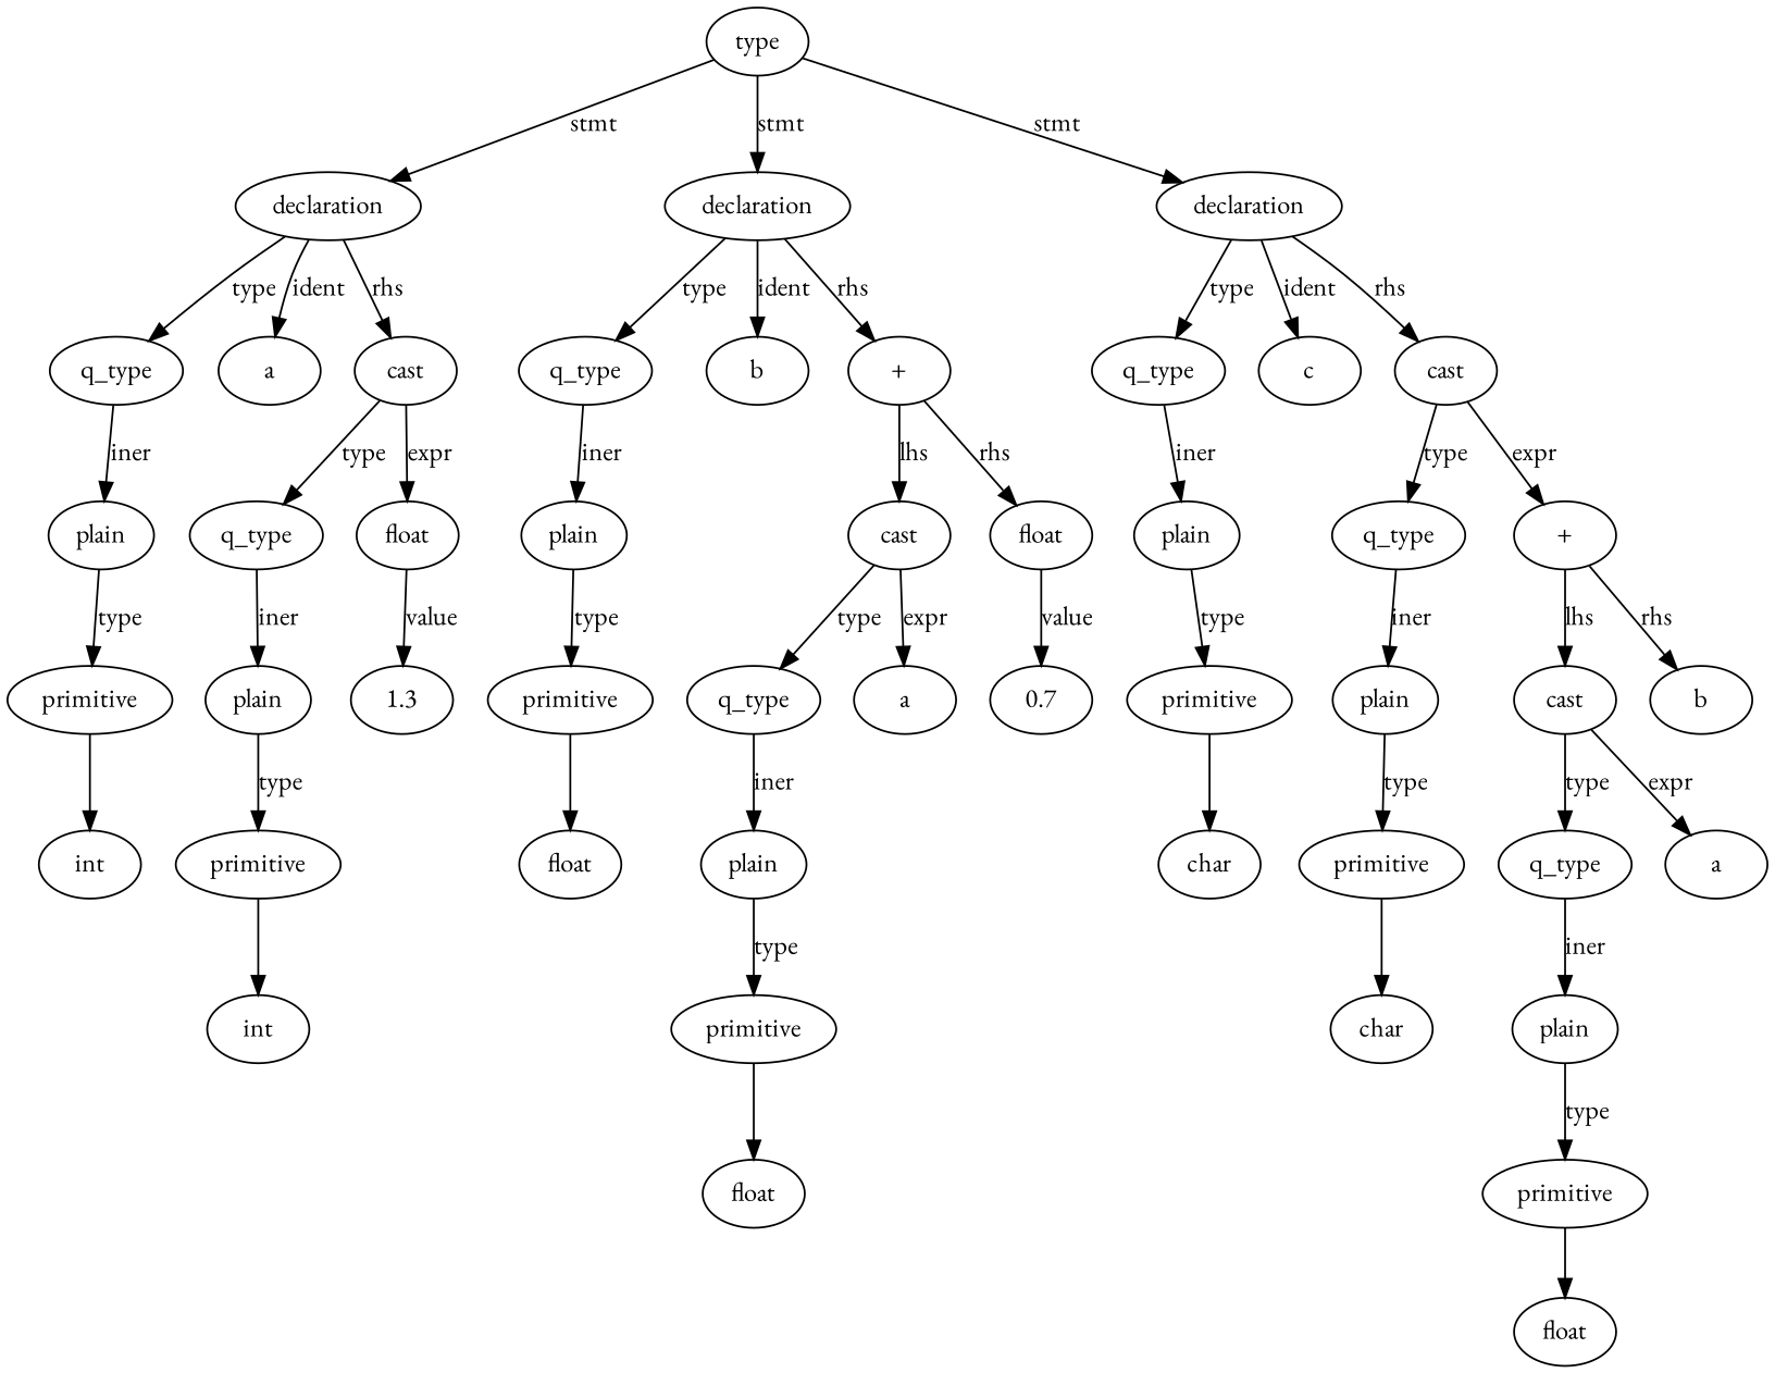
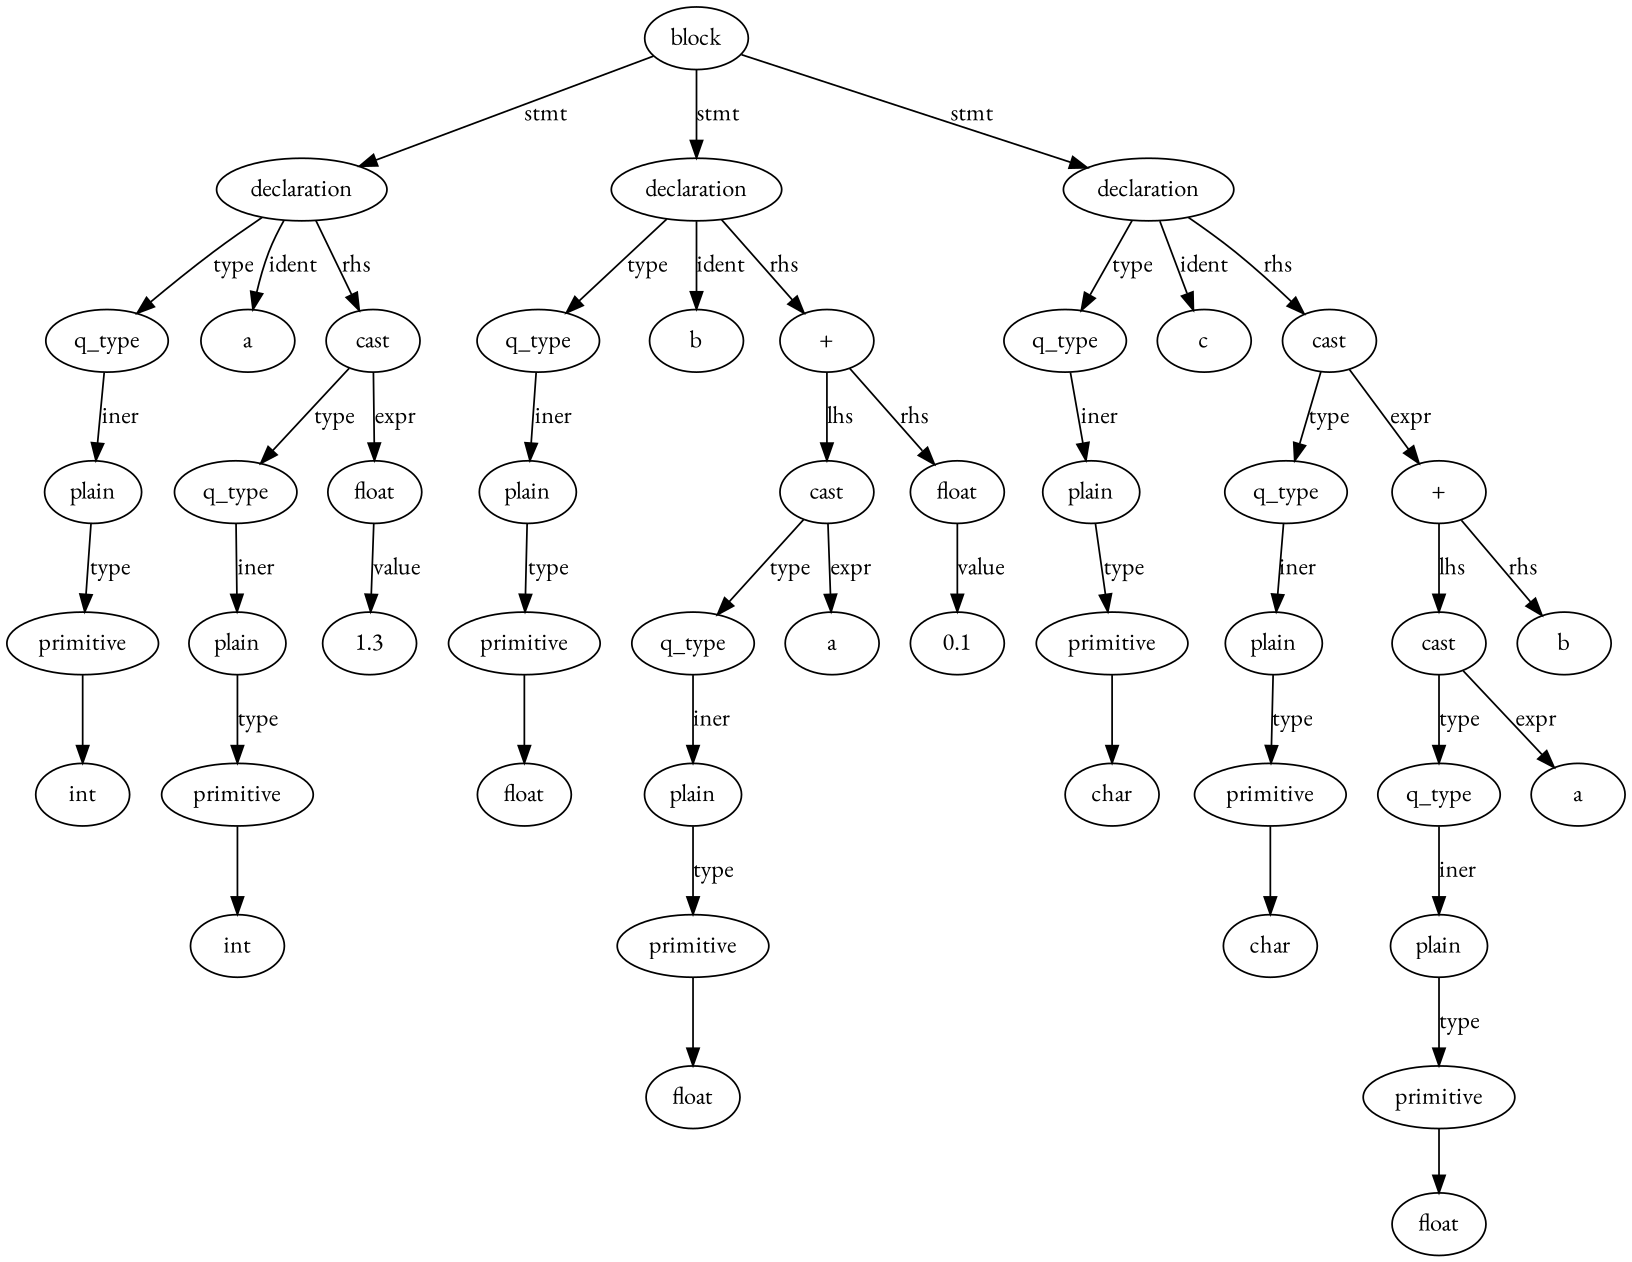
  digraph {
    fontname="EB Garamond"
    ordering=out
    node [fontname="EB Garamond"]
    edge [fontname="EB Garamond"]
-   n1 [label=type]
+   n1 [label=block]
    n2 [label=declaration]
    n3 [label=declaration]
    n4 [label=declaration]
    n5 [label=q_type]
    n6 [label=a]
    n7 [label=cast]
    n8 [label=q_type]
    n9 [label=b]
    n10 [label="+"]
    n11 [label=q_type]
    n12 [label=c]
    n13 [label=cast]
    n14 [label=plain]
    n15 [label=q_type]
    n16 [label=float]
    n17 [label=primitive]
    n18 [label=int]
    n19 [label=plain]
    n20 [label=1.3]
    n21 [label=primitive]
    n22 [label=int]
    n23 [label=plain]
    n24 [label=cast]
    n25 [label=float]
    n26 [label=primitive]
    n27 [label=float]
    n28 [label=q_type]
    n29 [label=a]
-   n30 [label=0.7]
+   n30 [label=0.1]
    n31 [label=plain]
    n32 [label=primitive]
    n33 [label=float]
    n34 [label=plain]
    n35 [label=q_type]
    n36 [label="+"]
    n37 [label=primitive]
    n38 [label=char]
    n39 [label=plain]
    n40 [label=cast]
    n41 [label=b]
    n42 [label=primitive]
    n43 [label=char]
    n44 [label=q_type]
    n45 [label=a]
    n46 [label=plain]
    n47 [label=primitive]
    n48 [label=float]
    n1 -> n2 [label=stmt]
    n1 -> n3 [label=stmt]
    n1 -> n4 [label=stmt]
    n2 -> n5 [label=type]
    n2 -> n6 [label=ident]
    n2 -> n7 [label=rhs]
    n3 -> n8 [label=type]
    n3 -> n9 [label=ident]
    n3 -> n10 [label=rhs]
    n4 -> n11 [label=type]
    n4 -> n12 [label=ident]
    n4 -> n13 [label=rhs]
    n5 -> n14 [label=iner]
    n7 -> n15 [label=type]
    n7 -> n16 [label=expr]
    n8 -> n23 [label=iner]
    n10 -> n24 [label=lhs]
    n10 -> n25 [label=rhs]
    n11 -> n34 [label=iner]
    n13 -> n35 [label=type]
    n13 -> n36 [label=expr]
    n14 -> n17 [label=type]
    n15 -> n19 [label=iner]
    n16 -> n20 [label=value]
    n17 -> n18
    n19 -> n21 [label=type]
    n21 -> n22
    n23 -> n26 [label=type]
    n24 -> n28 [label=type]
    n24 -> n29 [label=expr]
    n25 -> n30 [label=value]
    n26 -> n27
    n28 -> n31 [label=iner]
    n31 -> n32 [label=type]
    n32 -> n33
    n34 -> n37 [label=type]
    n35 -> n39 [label=iner]
    n36 -> n40 [label=lhs]
    n36 -> n41 [label=rhs]
    n37 -> n38
    n39 -> n42 [label=type]
    n40 -> n44 [label=type]
    n40 -> n45 [label=expr]
    n42 -> n43
    n44 -> n46 [label=iner]
    n46 -> n47 [label=type]
    n47 -> n48
  }
